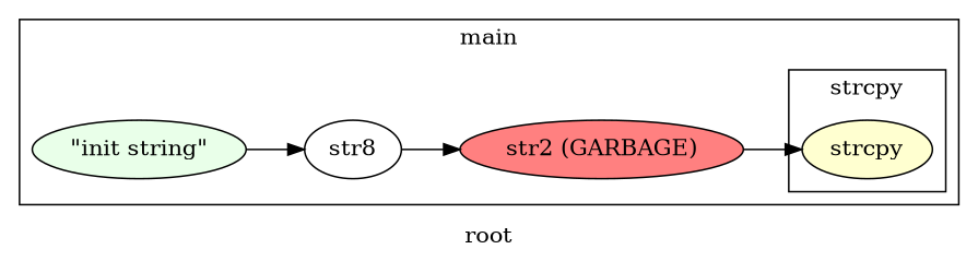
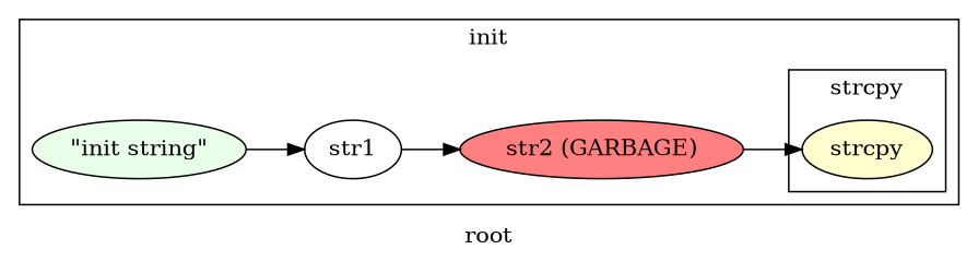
  digraph {
    label=root
    rankdir=LR
    node [startinglines=8 style=filled]
    n1 [fillcolor="#FFFFD0" label=strcpy]
    n2 [fillcolor="#E9FFE9" label="\"init string\"" startinglines=6]
-   n3 [label=str8 startingline=6 startinglines="" style=""]
+   n3 [label=str1 startingline=6 startinglines="" style=""]
    n4 [fillcolor="#FF8080" label="str2 (GARBAGE)"]
    subgraph cluster_1 {
-     label=main
+     label=init
      parent=G
      startinglines="2_4_4"
      n2
      n3
      n4
      subgraph cluster_2 {
        label=strcpy
        parent=cluster_1
        startinglines="6_7_8"
        n1
      }
    }
    n2 -> n3
    n3 -> n4
    n4 -> n1
  }
